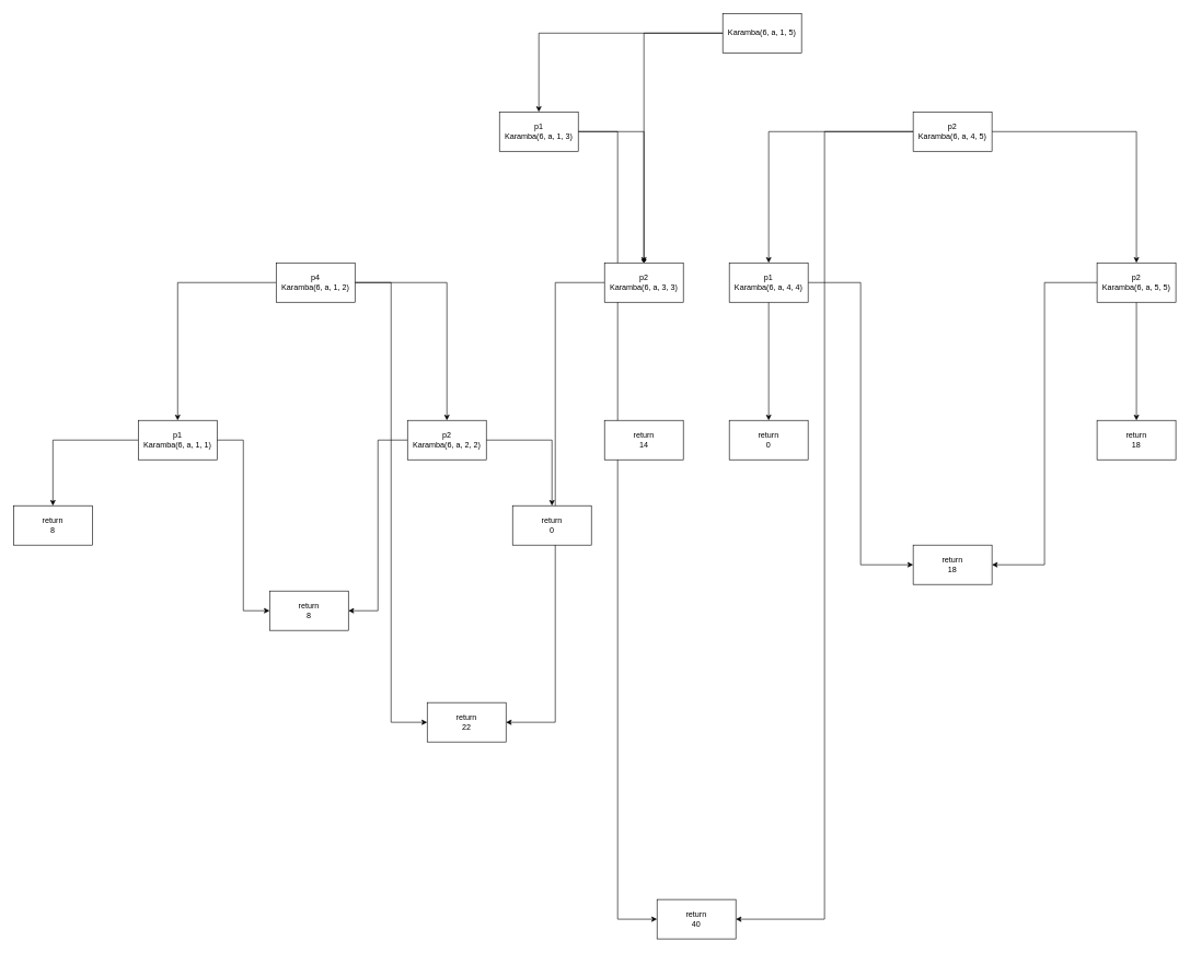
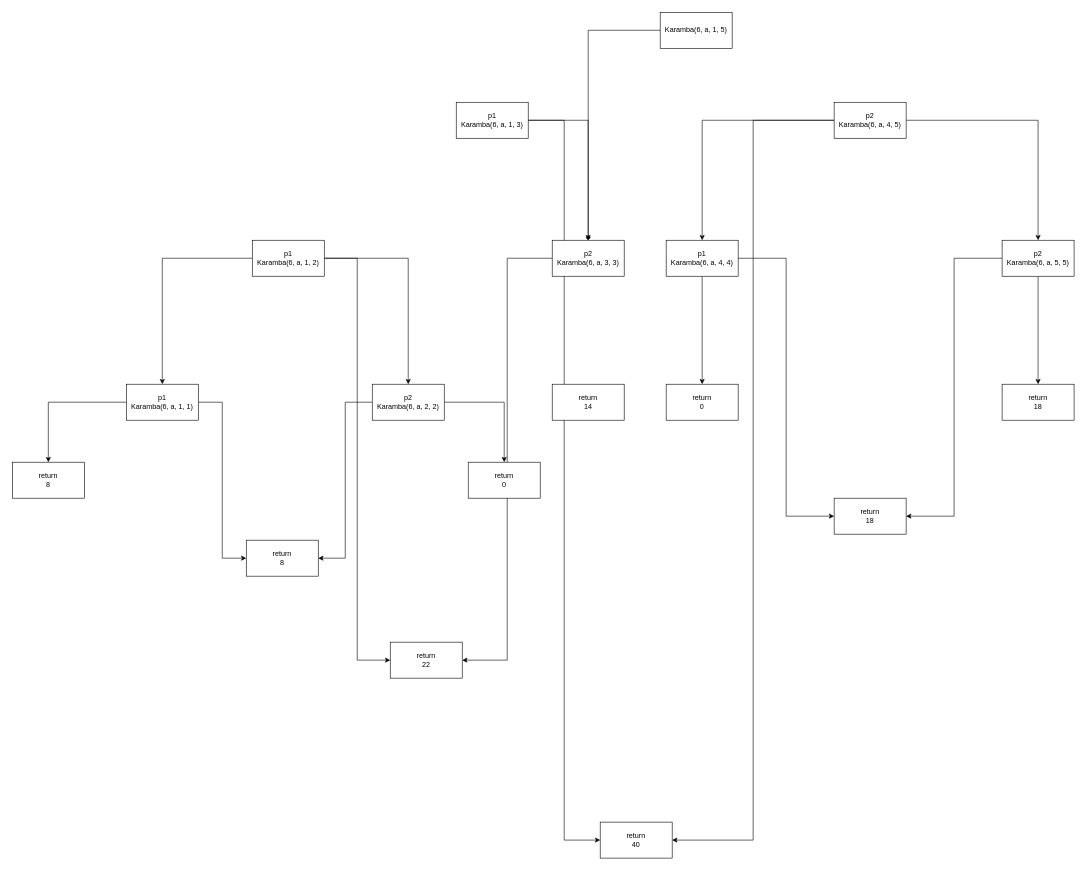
  <mxCell id="0" />
  <mxCell id="1" parent="0" />
- <mxCell id="2" value="" style="edgeStyle=orthogonalEdgeStyle;rounded=0;orthogonalLoop=1;jettySize=auto;html=1;" edge="1" parent="1" source="4" target="7"><mxGeometry relative="1" as="geometry" /></mxCell>
  <mxCell id="3" value="" style="edgeStyle=orthogonalEdgeStyle;rounded=0;orthogonalLoop=1;jettySize=auto;html=1;" edge="1" parent="1" source="4" target="17"><mxGeometry relative="1" as="geometry" /></mxCell>
  <mxCell id="4" value="Karamba(6, a, 1, 5)" style="rounded=0;whiteSpace=wrap;html=1;" vertex="1" parent="1"><mxGeometry x="1100" y="20" width="120" height="60" as="geometry" /></mxCell>
  <mxCell id="5" value="" style="edgeStyle=orthogonalEdgeStyle;rounded=0;orthogonalLoop=1;jettySize=auto;html=1;endArrow=diamond;" edge="1" parent="1" source="7" target="17"><mxGeometry relative="1" as="geometry" /></mxCell>
  <mxCell id="6" style="edgeStyle=orthogonalEdgeStyle;rounded=0;orthogonalLoop=1;jettySize=auto;html=1;entryX=0;entryY=0.5;entryDx=0;entryDy=0;" edge="1" parent="1" source="7" target="37"><mxGeometry relative="1" as="geometry" /></mxCell>
  <mxCell id="7" value="&lt;div&gt;p1&lt;/div&gt;&lt;div&gt;Karamba(6, a, 1, 3)&lt;br&gt;&lt;/div&gt;" style="whiteSpace=wrap;html=1;rounded=0;" vertex="1" parent="1"><mxGeometry x="760" y="170" width="120" height="60" as="geometry" /></mxCell>
  <mxCell id="8" value="" style="edgeStyle=orthogonalEdgeStyle;rounded=0;orthogonalLoop=1;jettySize=auto;html=1;" edge="1" parent="1" source="11" target="20"><mxGeometry relative="1" as="geometry" /></mxCell>
  <mxCell id="9" value="" style="edgeStyle=orthogonalEdgeStyle;rounded=0;orthogonalLoop=1;jettySize=auto;html=1;" edge="1" parent="1" source="11" target="23"><mxGeometry relative="1" as="geometry" /></mxCell>
  <mxCell id="10" style="edgeStyle=orthogonalEdgeStyle;rounded=0;orthogonalLoop=1;jettySize=auto;html=1;entryX=1;entryY=0.5;entryDx=0;entryDy=0;" edge="1" parent="1" source="11" target="37"><mxGeometry relative="1" as="geometry" /></mxCell>
  <mxCell id="11" value="&lt;div&gt;p2&lt;br&gt;&lt;/div&gt;&lt;div&gt;Karamba(6, a, 4, 5)&lt;/div&gt;" style="rounded=0;whiteSpace=wrap;html=1;" vertex="1" parent="1"><mxGeometry x="1390" y="170" width="120" height="60" as="geometry" /></mxCell>
  <mxCell id="12" value="" style="edgeStyle=orthogonalEdgeStyle;rounded=0;orthogonalLoop=1;jettySize=auto;html=1;" edge="1" parent="1" source="15" target="30"><mxGeometry relative="1" as="geometry" /></mxCell>
  <mxCell id="13" value="" style="edgeStyle=orthogonalEdgeStyle;rounded=0;orthogonalLoop=1;jettySize=auto;html=1;" edge="1" parent="1" source="15" target="33"><mxGeometry relative="1" as="geometry" /></mxCell>
  <mxCell id="14" style="edgeStyle=orthogonalEdgeStyle;rounded=0;orthogonalLoop=1;jettySize=auto;html=1;entryX=0;entryY=0.5;entryDx=0;entryDy=0;" edge="1" parent="1" source="15" target="38"><mxGeometry relative="1" as="geometry" /></mxCell>
- <mxCell id="15" value="&lt;div&gt;p4&lt;/div&gt;&lt;div&gt;Karamba(6, a, 1, 2)&lt;br&gt;&lt;/div&gt;" style="whiteSpace=wrap;html=1;rounded=0;" vertex="1" parent="1"><mxGeometry x="420" y="400" width="120" height="60" as="geometry" /></mxCell>
+ <mxCell id="15" value="&lt;div&gt;p1&lt;/div&gt;&lt;div&gt;Karamba(6, a, 1, 2)&lt;br&gt;&lt;/div&gt;" style="whiteSpace=wrap;html=1;rounded=0;" vertex="1" parent="1"><mxGeometry x="420" y="400" width="120" height="60" as="geometry" /></mxCell>
  <mxCell id="16" style="edgeStyle=orthogonalEdgeStyle;rounded=0;orthogonalLoop=1;jettySize=auto;html=1;entryX=1;entryY=0.5;entryDx=0;entryDy=0;" edge="1" parent="1" source="17" target="38"><mxGeometry relative="1" as="geometry" /></mxCell>
  <mxCell id="17" value="&lt;div&gt;p2&lt;/div&gt;&lt;div&gt;Karamba(6, a, 3, 3)&lt;br&gt;&lt;/div&gt;" style="whiteSpace=wrap;html=1;rounded=0;" vertex="1" parent="1"><mxGeometry x="920" y="400" width="120" height="60" as="geometry" /></mxCell>
  <mxCell id="18" value="" style="edgeStyle=orthogonalEdgeStyle;rounded=0;orthogonalLoop=1;jettySize=auto;html=1;" edge="1" parent="1" source="20" target="24"><mxGeometry relative="1" as="geometry" /></mxCell>
  <mxCell id="19" style="edgeStyle=orthogonalEdgeStyle;rounded=0;orthogonalLoop=1;jettySize=auto;html=1;entryX=1;entryY=0.5;entryDx=0;entryDy=0;" edge="1" parent="1" source="20" target="26"><mxGeometry relative="1" as="geometry" /></mxCell>
  <mxCell id="20" value="&lt;div&gt;p2&lt;/div&gt;&lt;div&gt;Karamba(6, a, 5, 5)&lt;/div&gt;" style="rounded=0;whiteSpace=wrap;html=1;" vertex="1" parent="1"><mxGeometry x="1670" y="400" width="120" height="60" as="geometry" /></mxCell>
  <mxCell id="21" value="" style="edgeStyle=orthogonalEdgeStyle;rounded=0;orthogonalLoop=1;jettySize=auto;html=1;" edge="1" parent="1" source="23" target="25"><mxGeometry relative="1" as="geometry" /></mxCell>
  <mxCell id="22" style="edgeStyle=orthogonalEdgeStyle;rounded=0;orthogonalLoop=1;jettySize=auto;html=1;exitX=1;exitY=0.5;exitDx=0;exitDy=0;entryX=0;entryY=0.5;entryDx=0;entryDy=0;" edge="1" parent="1" source="23" target="26"><mxGeometry relative="1" as="geometry" /></mxCell>
  <mxCell id="23" value="&lt;div&gt;p1&lt;br&gt;&lt;/div&gt;&lt;div&gt;Karamba(6, a, 4, 4)&lt;/div&gt;" style="rounded=0;whiteSpace=wrap;html=1;" vertex="1" parent="1"><mxGeometry x="1110" y="400" width="120" height="60" as="geometry" /></mxCell>
  <mxCell id="24" value="&lt;div&gt;return&lt;/div&gt;&lt;div&gt;18&lt;br&gt;&lt;/div&gt;" style="rounded=0;whiteSpace=wrap;html=1;" vertex="1" parent="1"><mxGeometry x="1670" y="640" width="120" height="60" as="geometry" /></mxCell>
  <mxCell id="25" value="&lt;div&gt;return&lt;/div&gt;&lt;div&gt;0&lt;br&gt;&lt;/div&gt;" style="rounded=0;whiteSpace=wrap;html=1;" vertex="1" parent="1"><mxGeometry x="1110" y="640" width="120" height="60" as="geometry" /></mxCell>
  <mxCell id="26" value="&lt;div&gt;return&lt;/div&gt;&lt;div&gt;18&lt;br&gt;&lt;/div&gt;" style="rounded=0;whiteSpace=wrap;html=1;" vertex="1" parent="1"><mxGeometry x="1390" y="830" width="120" height="60" as="geometry" /></mxCell>
  <mxCell id="27" value="&lt;div&gt;return&lt;/div&gt;&lt;div&gt;14&lt;br&gt;&lt;/div&gt;" style="whiteSpace=wrap;html=1;rounded=0;" vertex="1" parent="1"><mxGeometry x="920" y="640" width="120" height="60" as="geometry" /></mxCell>
  <mxCell id="28" value="" style="edgeStyle=orthogonalEdgeStyle;rounded=0;orthogonalLoop=1;jettySize=auto;html=1;" edge="1" parent="1" source="30" target="34"><mxGeometry relative="1" as="geometry" /></mxCell>
  <mxCell id="29" style="edgeStyle=orthogonalEdgeStyle;rounded=0;orthogonalLoop=1;jettySize=auto;html=1;entryX=1;entryY=0.5;entryDx=0;entryDy=0;" edge="1" parent="1" source="30" target="36"><mxGeometry relative="1" as="geometry" /></mxCell>
  <mxCell id="30" value="&lt;div&gt;p2&lt;/div&gt;&lt;div&gt;Karamba(6, a, 2, 2)&lt;br&gt;&lt;/div&gt;" style="whiteSpace=wrap;html=1;rounded=0;" vertex="1" parent="1"><mxGeometry x="620" y="640" width="120" height="60" as="geometry" /></mxCell>
  <mxCell id="31" value="" style="edgeStyle=orthogonalEdgeStyle;rounded=0;orthogonalLoop=1;jettySize=auto;html=1;" edge="1" parent="1" source="33" target="35"><mxGeometry relative="1" as="geometry" /></mxCell>
  <mxCell id="32" style="edgeStyle=orthogonalEdgeStyle;rounded=0;orthogonalLoop=1;jettySize=auto;html=1;entryX=0;entryY=0.5;entryDx=0;entryDy=0;" edge="1" parent="1" source="33" target="36"><mxGeometry relative="1" as="geometry" /></mxCell>
  <mxCell id="33" value="&lt;div&gt;p1&lt;/div&gt;&lt;div&gt;Karamba(6, a, 1, 1)&lt;br&gt;&lt;/div&gt;" style="whiteSpace=wrap;html=1;rounded=0;" vertex="1" parent="1"><mxGeometry x="210" y="640" width="120" height="60" as="geometry" /></mxCell>
  <mxCell id="34" value="&lt;div&gt;return&lt;/div&gt;&lt;div&gt;0&lt;br&gt;&lt;/div&gt;" style="whiteSpace=wrap;html=1;rounded=0;" vertex="1" parent="1"><mxGeometry x="780" y="770" width="120" height="60" as="geometry" /></mxCell>
  <mxCell id="35" value="&lt;div&gt;return&lt;/div&gt;&lt;div&gt;8&lt;br&gt;&lt;/div&gt;" style="whiteSpace=wrap;html=1;rounded=0;" vertex="1" parent="1"><mxGeometry x="20" y="770" width="120" height="60" as="geometry" /></mxCell>
  <mxCell id="36" value="&lt;div&gt;return&lt;/div&gt;&lt;div&gt;8&lt;br&gt;&lt;/div&gt;" style="whiteSpace=wrap;html=1;rounded=0;" vertex="1" parent="1"><mxGeometry x="410" y="900" width="120" height="60" as="geometry" /></mxCell>
  <mxCell id="37" value="&lt;div&gt;return&lt;/div&gt;&lt;div&gt;40&lt;br&gt;&lt;/div&gt;" style="whiteSpace=wrap;html=1;rounded=0;" vertex="1" parent="1"><mxGeometry x="1000" y="1370" width="120" height="60" as="geometry" /></mxCell>
  <mxCell id="38" value="&lt;div&gt;return&lt;/div&gt;&lt;div&gt;22&lt;br&gt;&lt;/div&gt;" style="whiteSpace=wrap;html=1;rounded=0;" vertex="1" parent="1"><mxGeometry x="650" y="1070" width="120" height="60" as="geometry" /></mxCell>
